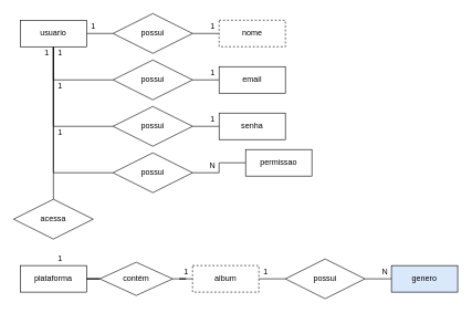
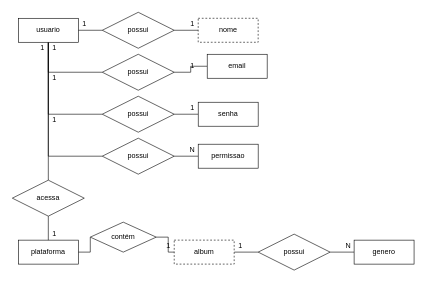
  <mxCell id="0" />
  <mxCell id="1" parent="0" />
  <mxCell id="2" style="edgeStyle=orthogonalEdgeStyle;rounded=0;orthogonalLoop=1;jettySize=auto;html=1;exitX=1;exitY=0.5;exitDx=0;exitDy=0;entryX=0;entryY=0.5;entryDx=0;entryDy=0;endArrow=none;endFill=0;" edge="1" parent="1" source="3" target="5"><mxGeometry relative="1" as="geometry" /></mxCell>
  <mxCell id="3" value="album" style="whiteSpace=wrap;html=1;align=center;dashed=1;" vertex="1" parent="1"><mxGeometry x="290" y="400" width="100" height="40" as="geometry" /></mxCell>
  <mxCell id="4" style="edgeStyle=orthogonalEdgeStyle;rounded=0;orthogonalLoop=1;jettySize=auto;html=1;endArrow=none;endFill=0;" edge="1" parent="1" source="5" target="6"><mxGeometry relative="1" as="geometry" /></mxCell>
  <mxCell id="5" value="possui" style="shape=rhombus;perimeter=rhombusPerimeter;whiteSpace=wrap;html=1;align=center;" vertex="1" parent="1"><mxGeometry x="430" y="390" width="120" height="60" as="geometry" /></mxCell>
- <mxCell id="6" value="genero" style="whiteSpace=wrap;html=1;align=center;fillColor=#dae8fc;" vertex="1" parent="1"><mxGeometry x="590" y="400" width="100" height="40" as="geometry" /></mxCell>
+ <mxCell id="6" value="genero" style="whiteSpace=wrap;html=1;align=center;" vertex="1" parent="1"><mxGeometry x="590" y="400" width="100" height="40" as="geometry" /></mxCell>
  <mxCell id="7" value="1" style="text;html=1;align=center;verticalAlign=middle;resizable=0;points=[];autosize=1;strokeColor=none;" vertex="1" parent="1"><mxGeometry x="390" y="400" width="20" height="20" as="geometry" /></mxCell>
  <mxCell id="8" value="N" style="text;html=1;align=center;verticalAlign=middle;resizable=0;points=[];autosize=1;strokeColor=none;" vertex="1" parent="1"><mxGeometry x="570" y="400" width="20" height="20" as="geometry" /></mxCell>
  <mxCell id="9" style="edgeStyle=orthogonalEdgeStyle;rounded=0;orthogonalLoop=1;jettySize=auto;html=1;entryX=0;entryY=0.5;entryDx=0;entryDy=0;endArrow=none;endFill=0;" edge="1" parent="1" source="14" target="16"><mxGeometry relative="1" as="geometry" /></mxCell>
  <mxCell id="10" style="edgeStyle=orthogonalEdgeStyle;rounded=0;orthogonalLoop=1;jettySize=auto;html=1;entryX=0;entryY=0.5;entryDx=0;entryDy=0;endArrow=none;endFill=0;" edge="1" parent="1" source="14" target="18"><mxGeometry relative="1" as="geometry"><Array as="points"><mxPoint x="80" y="120" /></Array></mxGeometry></mxCell>
  <mxCell id="11" style="edgeStyle=orthogonalEdgeStyle;rounded=0;orthogonalLoop=1;jettySize=auto;html=1;endArrow=none;endFill=0;" edge="1" parent="1" source="14" target="22"><mxGeometry relative="1" as="geometry"><Array as="points"><mxPoint x="80" y="260" /></Array></mxGeometry></mxCell>
  <mxCell id="12" style="edgeStyle=orthogonalEdgeStyle;rounded=0;orthogonalLoop=1;jettySize=auto;html=1;endArrow=none;endFill=0;" edge="1" parent="1" source="14" target="20"><mxGeometry relative="1" as="geometry"><Array as="points"><mxPoint x="80" y="190" /></Array></mxGeometry></mxCell>
  <mxCell id="13" style="edgeStyle=orthogonalEdgeStyle;rounded=0;orthogonalLoop=1;jettySize=auto;html=1;endArrow=none;endFill=0;" edge="1" parent="1" source="14" target="35"><mxGeometry relative="1" as="geometry" /></mxCell>
  <mxCell id="14" value="usuario" style="whiteSpace=wrap;html=1;align=center;" vertex="1" parent="1"><mxGeometry x="30" y="30" width="100" height="40" as="geometry" /></mxCell>
  <mxCell id="15" style="edgeStyle=orthogonalEdgeStyle;rounded=0;orthogonalLoop=1;jettySize=auto;html=1;entryX=0;entryY=0.5;entryDx=0;entryDy=0;endArrow=none;endFill=0;" edge="1" parent="1" source="16" target="23"><mxGeometry relative="1" as="geometry" /></mxCell>
  <mxCell id="16" value="possui" style="shape=rhombus;perimeter=rhombusPerimeter;whiteSpace=wrap;html=1;align=center;" vertex="1" parent="1"><mxGeometry x="170" y="20" width="120" height="60" as="geometry" /></mxCell>
  <mxCell id="17" style="edgeStyle=orthogonalEdgeStyle;rounded=0;orthogonalLoop=1;jettySize=auto;html=1;endArrow=none;endFill=0;" edge="1" parent="1" source="18" target="24"><mxGeometry relative="1" as="geometry" /></mxCell>
  <mxCell id="18" value="possui" style="shape=rhombus;perimeter=rhombusPerimeter;whiteSpace=wrap;html=1;align=center;" vertex="1" parent="1"><mxGeometry x="170" y="90" width="120" height="60" as="geometry" /></mxCell>
  <mxCell id="19" style="edgeStyle=orthogonalEdgeStyle;rounded=0;orthogonalLoop=1;jettySize=auto;html=1;endArrow=none;endFill=0;" edge="1" parent="1" source="20" target="25"><mxGeometry relative="1" as="geometry" /></mxCell>
  <mxCell id="20" value="possui" style="shape=rhombus;perimeter=rhombusPerimeter;whiteSpace=wrap;html=1;align=center;" vertex="1" parent="1"><mxGeometry x="170" y="160" width="120" height="60" as="geometry" /></mxCell>
  <mxCell id="21" style="edgeStyle=orthogonalEdgeStyle;rounded=0;orthogonalLoop=1;jettySize=auto;html=1;entryX=0;entryY=0.5;entryDx=0;entryDy=0;endArrow=none;endFill=0;" edge="1" parent="1" source="22" target="26"><mxGeometry relative="1" as="geometry" /></mxCell>
  <mxCell id="22" value="possui" style="shape=rhombus;perimeter=rhombusPerimeter;whiteSpace=wrap;html=1;align=center;" vertex="1" parent="1"><mxGeometry x="170" y="230" width="120" height="60" as="geometry" /></mxCell>
  <mxCell id="23" value="nome" style="whiteSpace=wrap;html=1;align=center;dashed=1;" vertex="1" parent="1"><mxGeometry x="330" y="30" width="100" height="40" as="geometry" /></mxCell>
- <mxCell id="24" value="email" style="whiteSpace=wrap;html=1;align=center;" vertex="1" parent="1"><mxGeometry x="330" y="100" width="100" height="40" as="geometry" /></mxCell>
+ <mxCell id="24" value="email" style="whiteSpace=wrap;html=1;align=center;" vertex="1" parent="1"><mxGeometry x="345" y="90" width="100" height="40" as="geometry" /></mxCell>
  <mxCell id="25" value="senha" style="whiteSpace=wrap;html=1;align=center;" vertex="1" parent="1"><mxGeometry x="330" y="170" width="100" height="40" as="geometry" /></mxCell>
- <mxCell id="26" value="permissao" style="whiteSpace=wrap;html=1;align=center;" vertex="1" parent="1"><mxGeometry x="370" y="225" width="100" height="40" as="geometry" /></mxCell>
+ <mxCell id="26" value="permissao" style="whiteSpace=wrap;html=1;align=center;" vertex="1" parent="1"><mxGeometry x="330" y="240" width="100" height="40" as="geometry" /></mxCell>
  <mxCell id="27" value="1" style="text;html=1;align=center;verticalAlign=middle;resizable=0;points=[];autosize=1;strokeColor=none;" vertex="1" parent="1"><mxGeometry x="130" y="30" width="20" height="20" as="geometry" /></mxCell>
  <mxCell id="28" value="1" style="text;html=1;align=center;verticalAlign=middle;resizable=0;points=[];autosize=1;strokeColor=none;" vertex="1" parent="1"><mxGeometry x="310" y="30" width="20" height="20" as="geometry" /></mxCell>
  <mxCell id="29" value="1" style="text;html=1;align=center;verticalAlign=middle;resizable=0;points=[];autosize=1;strokeColor=none;" vertex="1" parent="1"><mxGeometry x="310" y="100" width="20" height="20" as="geometry" /></mxCell>
  <mxCell id="30" value="1" style="text;html=1;align=center;verticalAlign=middle;resizable=0;points=[];autosize=1;strokeColor=none;" vertex="1" parent="1"><mxGeometry x="310" y="170" width="20" height="20" as="geometry" /></mxCell>
  <mxCell id="31" value="N" style="text;html=1;align=center;verticalAlign=middle;resizable=0;points=[];autosize=1;strokeColor=none;" vertex="1" parent="1"><mxGeometry x="310" y="240" width="20" height="20" as="geometry" /></mxCell>
  <mxCell id="32" style="edgeStyle=orthogonalEdgeStyle;rounded=0;orthogonalLoop=1;jettySize=auto;html=1;entryX=0;entryY=0.5;entryDx=0;entryDy=0;endArrow=none;endFill=0;" edge="1" parent="1" source="33" target="37"><mxGeometry relative="1" as="geometry" /></mxCell>
  <mxCell id="33" value="plataforma" style="whiteSpace=wrap;html=1;align=center;" vertex="1" parent="1"><mxGeometry x="30" y="400" width="100" height="40" as="geometry" /></mxCell>
+ <mxCell id="34" style="edgeStyle=orthogonalEdgeStyle;rounded=0;orthogonalLoop=1;jettySize=auto;html=1;entryX=0.5;entryY=0;entryDx=0;entryDy=0;endArrow=none;endFill=0;" edge="1" parent="1" source="35" target="33"><mxGeometry relative="1" as="geometry" /></mxCell>
  <mxCell id="35" value="acessa" style="shape=rhombus;perimeter=rhombusPerimeter;whiteSpace=wrap;html=1;align=center;" vertex="1" parent="1"><mxGeometry x="20" y="300" width="120" height="60" as="geometry" /></mxCell>
  <mxCell id="36" style="edgeStyle=orthogonalEdgeStyle;rounded=0;orthogonalLoop=1;jettySize=auto;html=1;endArrow=none;endFill=0;" edge="1" parent="1" source="37" target="3"><mxGeometry relative="1" as="geometry" /></mxCell>
- <mxCell id="37" value="contém" style="shape=rhombus;perimeter=rhombusPerimeter;whiteSpace=wrap;html=1;align=center;" vertex="1" parent="1"><mxGeometry x="150" y="395" width="110" height="50" as="geometry" /></mxCell>
+ <mxCell id="37" value="contém" style="shape=rhombus;perimeter=rhombusPerimeter;whiteSpace=wrap;html=1;align=center;" vertex="1" parent="1"><mxGeometry x="150" y="370" width="110" height="50" as="geometry" /></mxCell>
  <mxCell id="38" value="1" style="text;html=1;align=center;verticalAlign=middle;resizable=0;points=[];autosize=1;strokeColor=none;" vertex="1" parent="1"><mxGeometry x="80" y="70" width="20" height="20" as="geometry" /></mxCell>
  <mxCell id="39" value="1" style="text;html=1;align=center;verticalAlign=middle;resizable=0;points=[];autosize=1;strokeColor=none;" vertex="1" parent="1"><mxGeometry x="80" y="120" width="20" height="20" as="geometry" /></mxCell>
  <mxCell id="40" value="1" style="text;html=1;align=center;verticalAlign=middle;resizable=0;points=[];autosize=1;strokeColor=none;" vertex="1" parent="1"><mxGeometry x="80" y="190" width="20" height="20" as="geometry" /></mxCell>
  <mxCell id="41" value="1" style="text;html=1;align=center;verticalAlign=middle;resizable=0;points=[];autosize=1;strokeColor=none;" vertex="1" parent="1"><mxGeometry x="60" y="70" width="20" height="20" as="geometry" /></mxCell>
  <mxCell id="42" value="1" style="text;html=1;align=center;verticalAlign=middle;resizable=0;points=[];autosize=1;strokeColor=none;" vertex="1" parent="1"><mxGeometry x="80" y="380" width="20" height="20" as="geometry" /></mxCell>
  <mxCell id="43" value="1" style="text;html=1;align=center;verticalAlign=middle;resizable=0;points=[];autosize=1;strokeColor=none;" vertex="1" parent="1"><mxGeometry x="270" y="400" width="20" height="20" as="geometry" /></mxCell>
